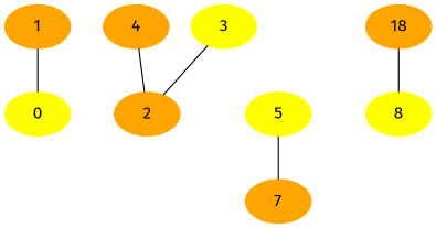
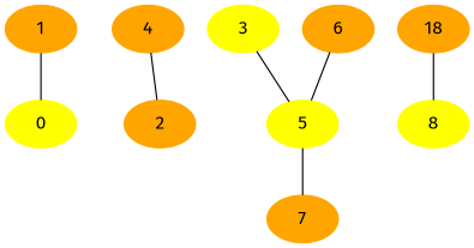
  graph {
    fontname="Fira Sans"
    node [color=orange fontname="Fira Sans" style=filled]
    edge [fontname="Fira Sans"]
    0 [color=yellow]
    1
    3 [color=yellow]
    2
    4
    5 [color=yellow]
    7
+   6
    8 [color=yellow]
    n10 [label=18]
    1 -- 0
-   3 -- 2
+   3 -- 5
    4 -- 2
    5 -- 7
+   6 -- 5
    n10 -- 8
  }
